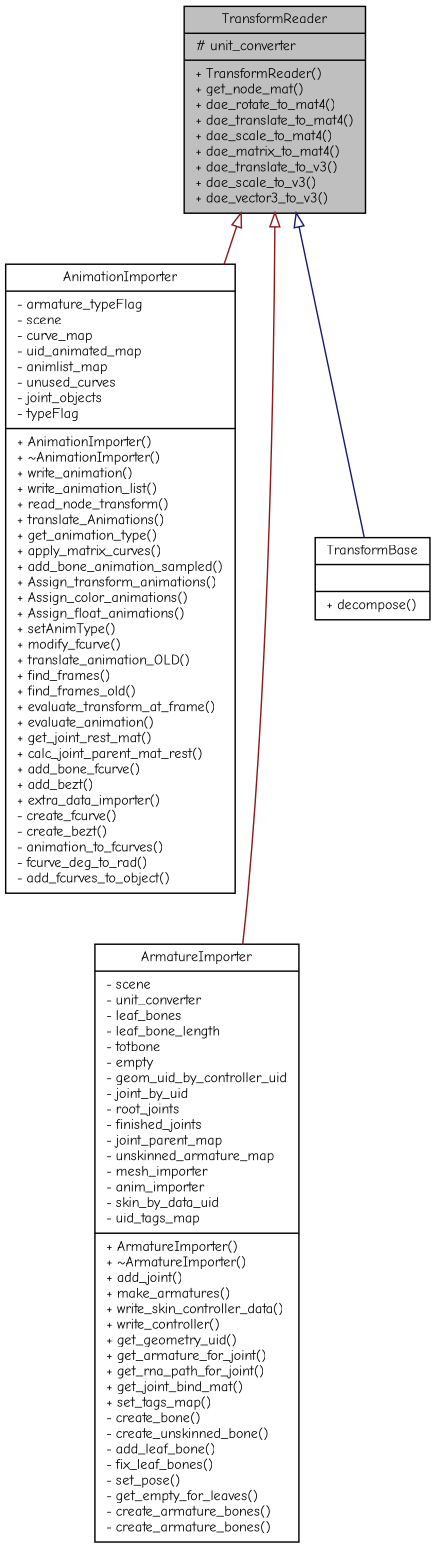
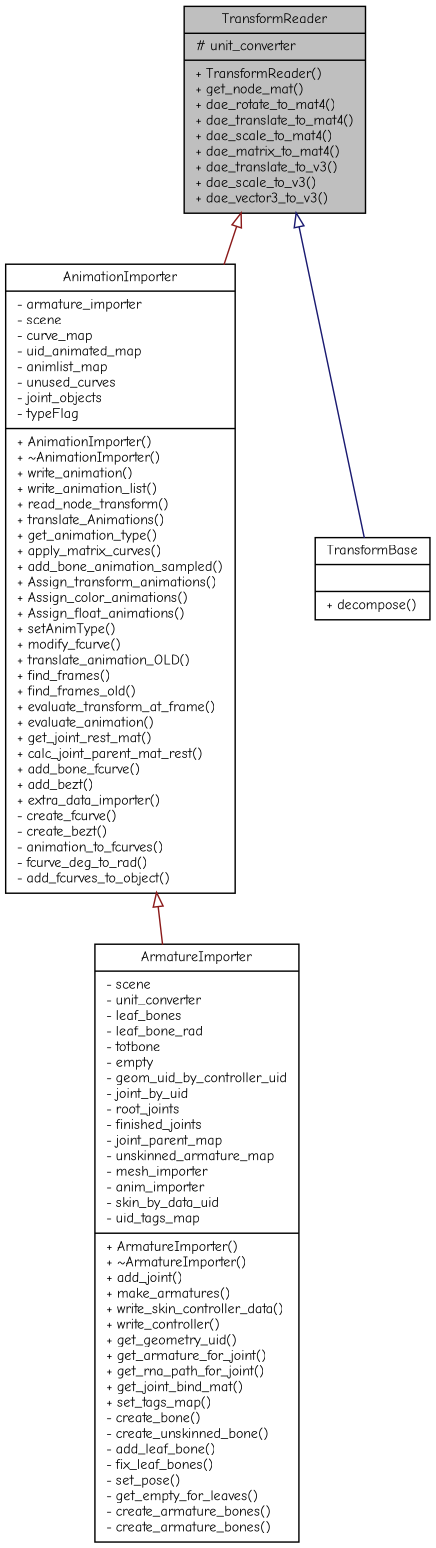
  digraph {
    fontname="Comic Neue"
    node [color=black fillcolor=white fontname="Comic Neue" fontsize=10 shape=record style=filled]
    edge [arrowtail=empty color=firebrick4 dir=back fontname="Comic Neue" fontsize=10 labelfontname=Helvetica labelfontsize=10 style=solid]
    n1 [fillcolor=grey75 fontcolor=black height=0.2 label="{TransformReader\n|# unit_converter\l|+ TransformReader()\l+ get_node_mat()\l+ dae_rotate_to_mat4()\l+ dae_translate_to_mat4()\l+ dae_scale_to_mat4()\l+ dae_matrix_to_mat4()\l+ dae_translate_to_v3()\l+ dae_scale_to_v3()\l+ dae_vector3_to_v3()\l}" width=0.4]
-   n2 [height=0.2 label="{AnimationImporter\n|- armature_typeFlag\l- scene\l- curve_map\l- uid_animated_map\l- animlist_map\l- unused_curves\l- joint_objects\l- typeFlag\l|+ AnimationImporter()\l+ ~AnimationImporter()\l+ write_animation()\l+ write_animation_list()\l+ read_node_transform()\l+ translate_Animations()\l+ get_animation_type()\l+ apply_matrix_curves()\l+ add_bone_animation_sampled()\l+ Assign_transform_animations()\l+ Assign_color_animations()\l+ Assign_float_animations()\l+ setAnimType()\l+ modify_fcurve()\l+ translate_animation_OLD()\l+ find_frames()\l+ find_frames_old()\l+ evaluate_transform_at_frame()\l+ evaluate_animation()\l+ get_joint_rest_mat()\l+ calc_joint_parent_mat_rest()\l+ add_bone_fcurve()\l+ add_bezt()\l+ extra_data_importer()\l- create_fcurve()\l- create_bezt()\l- animation_to_fcurves()\l- fcurve_deg_to_rad()\l- add_fcurves_to_object()\l}" width=0.4]
-   n3 [height=0.2 label="{ArmatureImporter\n|- scene\l- unit_converter\l- leaf_bones\l- leaf_bone_length\l- totbone\l- empty\l- geom_uid_by_controller_uid\l- joint_by_uid\l- root_joints\l- finished_joints\l- joint_parent_map\l- unskinned_armature_map\l- mesh_importer\l- anim_importer\l- skin_by_data_uid\l- uid_tags_map\l|+ ArmatureImporter()\l+ ~ArmatureImporter()\l+ add_joint()\l+ make_armatures()\l+ write_skin_controller_data()\l+ write_controller()\l+ get_geometry_uid()\l+ get_armature_for_joint()\l+ get_rna_path_for_joint()\l+ get_joint_bind_mat()\l+ set_tags_map()\l- create_bone()\l- create_unskinned_bone()\l- add_leaf_bone()\l- fix_leaf_bones()\l- set_pose()\l- get_empty_for_leaves()\l- create_armature_bones()\l- create_armature_bones()\l}" width=0.4]
+   n2 [height=0.2 label="{AnimationImporter\n|- armature_importer\l- scene\l- curve_map\l- uid_animated_map\l- animlist_map\l- unused_curves\l- joint_objects\l- typeFlag\l|+ AnimationImporter()\l+ ~AnimationImporter()\l+ write_animation()\l+ write_animation_list()\l+ read_node_transform()\l+ translate_Animations()\l+ get_animation_type()\l+ apply_matrix_curves()\l+ add_bone_animation_sampled()\l+ Assign_transform_animations()\l+ Assign_color_animations()\l+ Assign_float_animations()\l+ setAnimType()\l+ modify_fcurve()\l+ translate_animation_OLD()\l+ find_frames()\l+ find_frames_old()\l+ evaluate_transform_at_frame()\l+ evaluate_animation()\l+ get_joint_rest_mat()\l+ calc_joint_parent_mat_rest()\l+ add_bone_fcurve()\l+ add_bezt()\l+ extra_data_importer()\l- create_fcurve()\l- create_bezt()\l- animation_to_fcurves()\l- fcurve_deg_to_rad()\l- add_fcurves_to_object()\l}" width=0.4]
+   n3 [height=0.2 label="{ArmatureImporter\n|- scene\l- unit_converter\l- leaf_bones\l- leaf_bone_rad\l- totbone\l- empty\l- geom_uid_by_controller_uid\l- joint_by_uid\l- root_joints\l- finished_joints\l- joint_parent_map\l- unskinned_armature_map\l- mesh_importer\l- anim_importer\l- skin_by_data_uid\l- uid_tags_map\l|+ ArmatureImporter()\l+ ~ArmatureImporter()\l+ add_joint()\l+ make_armatures()\l+ write_skin_controller_data()\l+ write_controller()\l+ get_geometry_uid()\l+ get_armature_for_joint()\l+ get_rna_path_for_joint()\l+ get_joint_bind_mat()\l+ set_tags_map()\l- create_bone()\l- create_unskinned_bone()\l- add_leaf_bone()\l- fix_leaf_bones()\l- set_pose()\l- get_empty_for_leaves()\l- create_armature_bones()\l- create_armature_bones()\l}" width=0.4]
    n4 [height=0.2 label="{TransformBase\n||+ decompose()\l}" width=0.4]
    n1 -> n2
-   n1 -> n3
+   n2 -> n3
    n1 -> n4 [color=midnightblue]
  }
